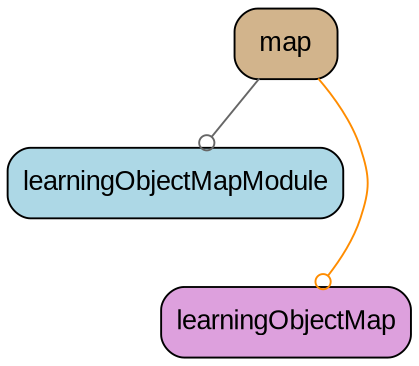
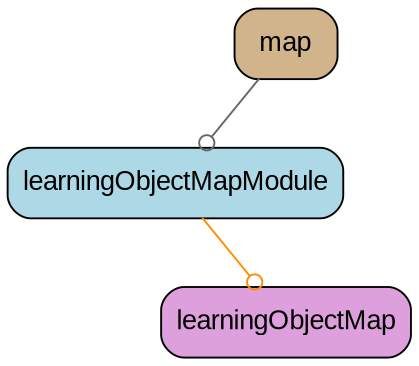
  strict digraph {
    node [fontname=Arial shape=Mrecord style=filled]
    edge [arrowhead=odot fillcolor="#a6cee3"]
    n1 [fillcolor=lightblue label=learningObjectMapModule]
    n2 [fillcolor=tan label=map]
    n3 [fillcolor=plum label=learningObjectMap]
    n2 -> n1 [color=gray40]
-   n2 -> n3 [color=darkorange]
+   n1 -> n3 [color=darkorange]
  }
